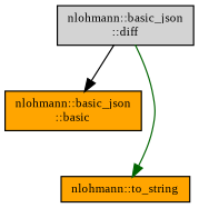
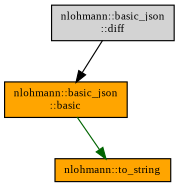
  digraph {
    fontname="Liberation Serif"
    rankdir=TB
    node [color=black fillcolor=orange fontname="Liberation Serif" fontsize=10 shape=record style=filled]
    edge [fontname="Liberation Serif" fontsize=10 labelfontname=Helvetica labelfontsize=10 style=solid]
    n1 [fillcolor=lightgrey fontcolor=black height=0.2 label="nlohmann::basic_json\l::diff" width=0.4]
    n2 [height=0.2 label="nlohmann::basic_json\l::basic" width=0.4]
    n3 [height=0.2 label="nlohmann::to_string" width=0.4]
    n1 -> n2 [color=black]
-   n1 -> n3 [color=darkgreen]
+   n2 -> n3 [color=darkgreen]
  }
